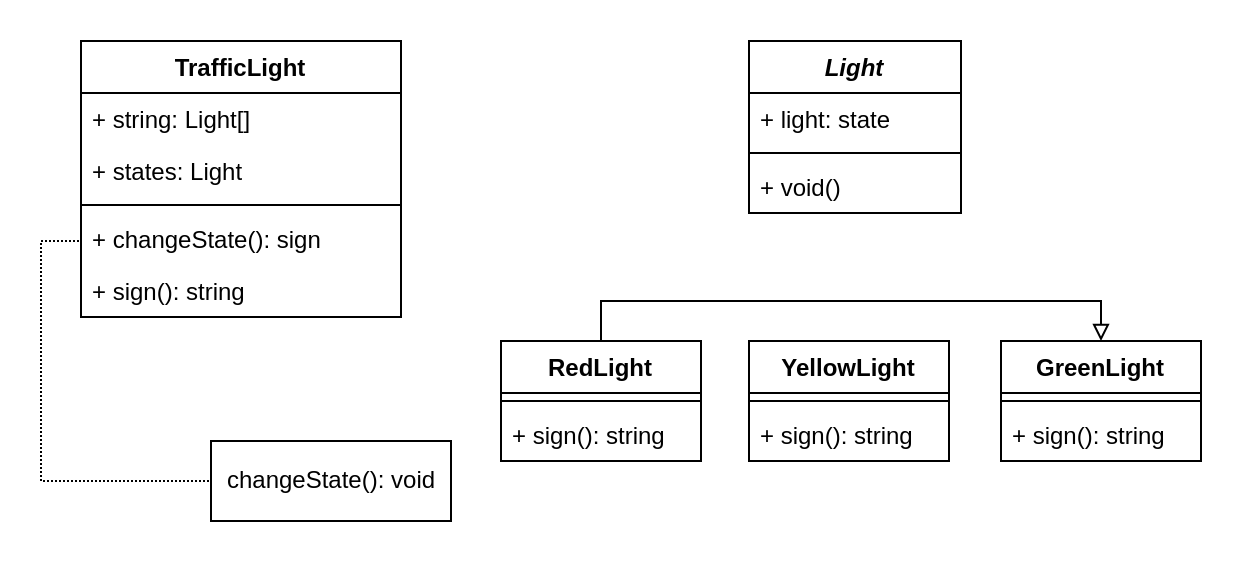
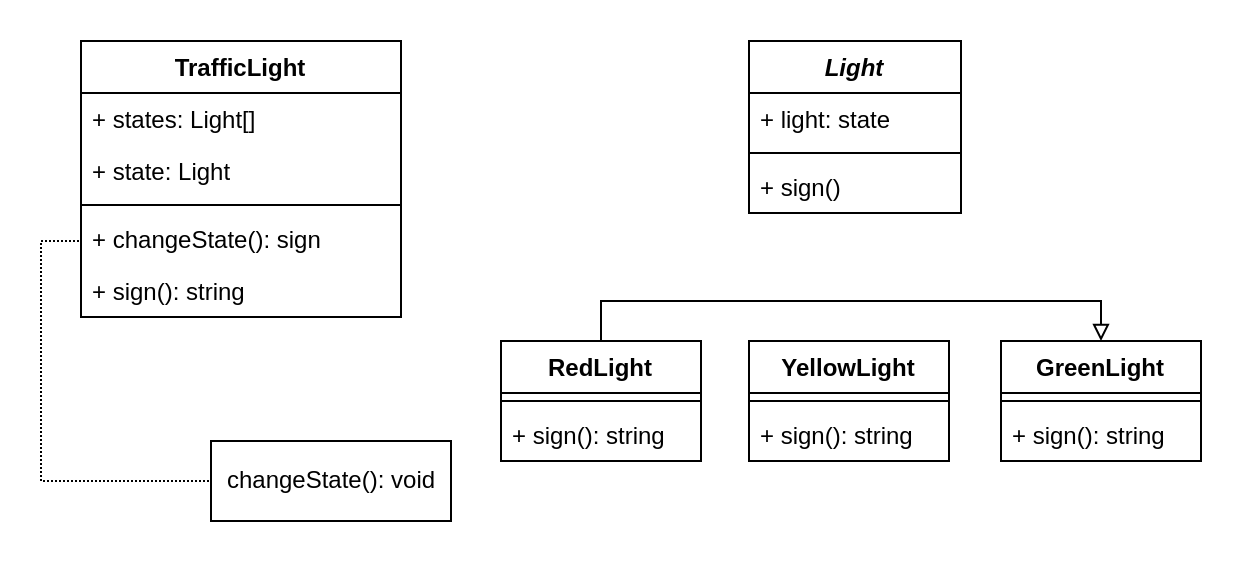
  <mxCell id="0" />
  <mxCell id="1" parent="0" />
  <mxCell id="2" value="TrafficLight" style="swimlane;fontStyle=1;align=center;verticalAlign=top;childLayout=stackLayout;horizontal=1;startSize=26;horizontalStack=0;resizeParent=1;resizeParentMax=0;resizeLast=0;collapsible=1;marginBottom=0;" vertex="1" parent="1"><mxGeometry x="40" y="20" width="160" height="138" as="geometry" /></mxCell>
- <mxCell id="3" value="+ string: Light[]" style="text;strokeColor=none;fillColor=none;align=left;verticalAlign=top;spacingLeft=4;spacingRight=4;overflow=hidden;rotatable=0;points=[[0,0.5],[1,0.5]];portConstraint=eastwest;" vertex="1" parent="2"><mxGeometry y="26" width="160" height="26" as="geometry" /></mxCell>
- <mxCell id="4" value="+ states: Light" style="text;strokeColor=none;fillColor=none;align=left;verticalAlign=top;spacingLeft=4;spacingRight=4;overflow=hidden;rotatable=0;points=[[0,0.5],[1,0.5]];portConstraint=eastwest;" vertex="1" parent="2"><mxGeometry y="52" width="160" height="26" as="geometry" /></mxCell>
+ <mxCell id="3" value="+ states: Light[]" style="text;strokeColor=none;fillColor=none;align=left;verticalAlign=top;spacingLeft=4;spacingRight=4;overflow=hidden;rotatable=0;points=[[0,0.5],[1,0.5]];portConstraint=eastwest;" vertex="1" parent="2"><mxGeometry y="26" width="160" height="26" as="geometry" /></mxCell>
+ <mxCell id="4" value="+ state: Light" style="text;strokeColor=none;fillColor=none;align=left;verticalAlign=top;spacingLeft=4;spacingRight=4;overflow=hidden;rotatable=0;points=[[0,0.5],[1,0.5]];portConstraint=eastwest;" vertex="1" parent="2"><mxGeometry y="52" width="160" height="26" as="geometry" /></mxCell>
  <mxCell id="5" value="" style="line;strokeWidth=1;fillColor=none;align=left;verticalAlign=middle;spacingTop=-1;spacingLeft=3;spacingRight=3;rotatable=0;labelPosition=right;points=[];portConstraint=eastwest;" vertex="1" parent="2"><mxGeometry y="78" width="160" height="8" as="geometry" /></mxCell>
  <mxCell id="6" value="+ changeState(): sign" style="text;strokeColor=none;fillColor=none;align=left;verticalAlign=top;spacingLeft=4;spacingRight=4;overflow=hidden;rotatable=0;points=[[0,0.5],[1,0.5]];portConstraint=eastwest;" vertex="1" parent="2"><mxGeometry y="86" width="160" height="26" as="geometry" /></mxCell>
  <mxCell id="7" value="+ sign(): string" style="text;strokeColor=none;fillColor=none;align=left;verticalAlign=top;spacingLeft=4;spacingRight=4;overflow=hidden;rotatable=0;points=[[0,0.5],[1,0.5]];portConstraint=eastwest;" vertex="1" parent="2"><mxGeometry y="112" width="160" height="26" as="geometry" /></mxCell>
  <mxCell id="8" value="" style="group" vertex="1" connectable="0" parent="1"><mxGeometry x="250" y="20" width="350" height="210" as="geometry" /></mxCell>
  <mxCell id="9" value="Light" style="swimlane;fontStyle=3;align=center;verticalAlign=top;childLayout=stackLayout;horizontal=1;startSize=26;horizontalStack=0;resizeParent=1;resizeParentMax=0;resizeLast=0;collapsible=1;marginBottom=0;" vertex="1" parent="8"><mxGeometry x="124" width="106" height="86" as="geometry" /></mxCell>
  <mxCell id="10" value="+ light: state" style="text;strokeColor=none;fillColor=none;align=left;verticalAlign=top;spacingLeft=4;spacingRight=4;overflow=hidden;rotatable=0;points=[[0,0.5],[1,0.5]];portConstraint=eastwest;" vertex="1" parent="9"><mxGeometry y="26" width="106" height="26" as="geometry" /></mxCell>
  <mxCell id="11" value="" style="line;strokeWidth=1;fillColor=none;align=left;verticalAlign=middle;spacingTop=-1;spacingLeft=3;spacingRight=3;rotatable=0;labelPosition=right;points=[];portConstraint=eastwest;" vertex="1" parent="9"><mxGeometry y="52" width="106" height="8" as="geometry" /></mxCell>
- <mxCell id="12" value="+ void()" style="text;strokeColor=none;fillColor=none;align=left;verticalAlign=top;spacingLeft=4;spacingRight=4;overflow=hidden;rotatable=0;points=[[0,0.5],[1,0.5]];portConstraint=eastwest;" vertex="1" parent="9"><mxGeometry y="60" width="106" height="26" as="geometry" /></mxCell>
+ <mxCell id="12" value="+ sign()" style="text;strokeColor=none;fillColor=none;align=left;verticalAlign=top;spacingLeft=4;spacingRight=4;overflow=hidden;rotatable=0;points=[[0,0.5],[1,0.5]];portConstraint=eastwest;" vertex="1" parent="9"><mxGeometry y="60" width="106" height="26" as="geometry" /></mxCell>
  <mxCell id="13" value="RedLight" style="swimlane;fontStyle=1;align=center;verticalAlign=top;childLayout=stackLayout;horizontal=1;startSize=26;horizontalStack=0;resizeParent=1;resizeParentMax=0;resizeLast=0;collapsible=1;marginBottom=0;" vertex="1" parent="8"><mxGeometry y="150" width="100" height="60" as="geometry" /></mxCell>
  <mxCell id="14" value="" style="line;strokeWidth=1;fillColor=none;align=left;verticalAlign=middle;spacingTop=-1;spacingLeft=3;spacingRight=3;rotatable=0;labelPosition=right;points=[];portConstraint=eastwest;" vertex="1" parent="13"><mxGeometry y="26" width="100" height="8" as="geometry" /></mxCell>
  <mxCell id="15" value="+ sign(): string" style="text;strokeColor=none;fillColor=none;align=left;verticalAlign=top;spacingLeft=4;spacingRight=4;overflow=hidden;rotatable=0;points=[[0,0.5],[1,0.5]];portConstraint=eastwest;" vertex="1" parent="13"><mxGeometry y="34" width="100" height="26" as="geometry" /></mxCell>
  <mxCell id="16" value="YellowLight" style="swimlane;fontStyle=1;align=center;verticalAlign=top;childLayout=stackLayout;horizontal=1;startSize=26;horizontalStack=0;resizeParent=1;resizeParentMax=0;resizeLast=0;collapsible=1;marginBottom=0;" vertex="1" parent="8"><mxGeometry x="124" y="150" width="100" height="60" as="geometry" /></mxCell>
  <mxCell id="17" value="" style="line;strokeWidth=1;fillColor=none;align=left;verticalAlign=middle;spacingTop=-1;spacingLeft=3;spacingRight=3;rotatable=0;labelPosition=right;points=[];portConstraint=eastwest;" vertex="1" parent="16"><mxGeometry y="26" width="100" height="8" as="geometry" /></mxCell>
  <mxCell id="18" value="+ sign(): string" style="text;strokeColor=none;fillColor=none;align=left;verticalAlign=top;spacingLeft=4;spacingRight=4;overflow=hidden;rotatable=0;points=[[0,0.5],[1,0.5]];portConstraint=eastwest;" vertex="1" parent="16"><mxGeometry y="34" width="100" height="26" as="geometry" /></mxCell>
  <mxCell id="19" value="GreenLight" style="swimlane;fontStyle=1;align=center;verticalAlign=top;childLayout=stackLayout;horizontal=1;startSize=26;horizontalStack=0;resizeParent=1;resizeParentMax=0;resizeLast=0;collapsible=1;marginBottom=0;" vertex="1" parent="8"><mxGeometry x="250" y="150" width="100" height="60" as="geometry" /></mxCell>
  <mxCell id="20" value="" style="line;strokeWidth=1;fillColor=none;align=left;verticalAlign=middle;spacingTop=-1;spacingLeft=3;spacingRight=3;rotatable=0;labelPosition=right;points=[];portConstraint=eastwest;" vertex="1" parent="19"><mxGeometry y="26" width="100" height="8" as="geometry" /></mxCell>
  <mxCell id="21" value="+ sign(): string" style="text;strokeColor=none;fillColor=none;align=left;verticalAlign=top;spacingLeft=4;spacingRight=4;overflow=hidden;rotatable=0;points=[[0,0.5],[1,0.5]];portConstraint=eastwest;" vertex="1" parent="19"><mxGeometry y="34" width="100" height="26" as="geometry" /></mxCell>
  <mxCell id="22" style="edgeStyle=orthogonalEdgeStyle;rounded=0;orthogonalLoop=1;jettySize=auto;html=1;exitX=0.5;exitY=0;exitDx=0;exitDy=0;entryX=0.5;entryY=0;entryDx=0;entryDy=0;endArrow=block;endFill=0;" edge="1" parent="8" source="13" target="19"><mxGeometry relative="1" as="geometry" /></mxCell>
  <mxCell id="23" value="changeState(): void" style="html=1;" vertex="1" parent="1"><mxGeometry x="105" y="220" width="120" height="40" as="geometry" /></mxCell>
  <mxCell id="24" style="edgeStyle=orthogonalEdgeStyle;rounded=0;orthogonalLoop=1;jettySize=auto;html=1;exitX=0;exitY=0.5;exitDx=0;exitDy=0;entryX=0;entryY=0.5;entryDx=0;entryDy=0;endArrow=none;endFill=0;endSize=12;dashed=1;dashPattern=1 1;" edge="1" parent="1" source="7" target="23"><mxGeometry relative="1" as="geometry"><Array as="points"><mxPoint x="40" y="120" /><mxPoint x="20" y="120" /><mxPoint x="20" y="240" /></Array></mxGeometry></mxCell>
